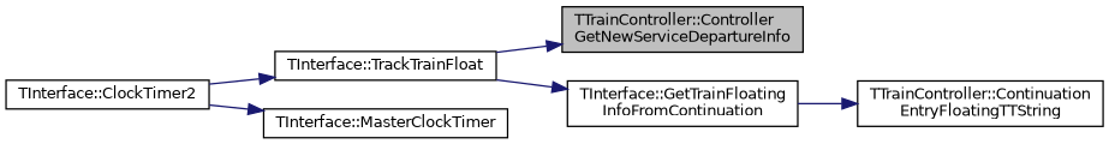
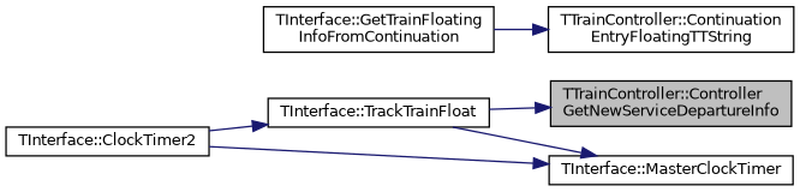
  digraph {
    rankdir=RL
    node [color=black fillcolor=white fontname=Helvetica fontsize=10 shape=record style=filled]
    edge [color=midnightblue dir=back fontname=Helvetica fontsize=10 labelfontname=Helvetica labelfontsize=10 style=solid]
    n1 [fillcolor=grey75 fontcolor=black height=0.2 label="TTrainController::Controller\lGetNewServiceDepartureInfo" width=0.4]
    n2 [height=0.2 label="TInterface::TrackTrainFloat" width=0.4]
    n3 [height=0.2 label="TTrainController::Continuation\lEntryFloatingTTString" width=0.4]
    n4 [height=0.2 label="TInterface::GetTrainFloating\lInfoFromContinuation" width=0.4]
    n5 [height=0.2 label="TInterface::ClockTimer2" width=0.4]
    n6 [height=0.2 label="TInterface::MasterClockTimer" width=0.4]
    n1 -> n2
    n2 -> n5
    n3 -> n4
-   n4 -> n2
+   n6 -> n2
    n6 -> n5
  }
